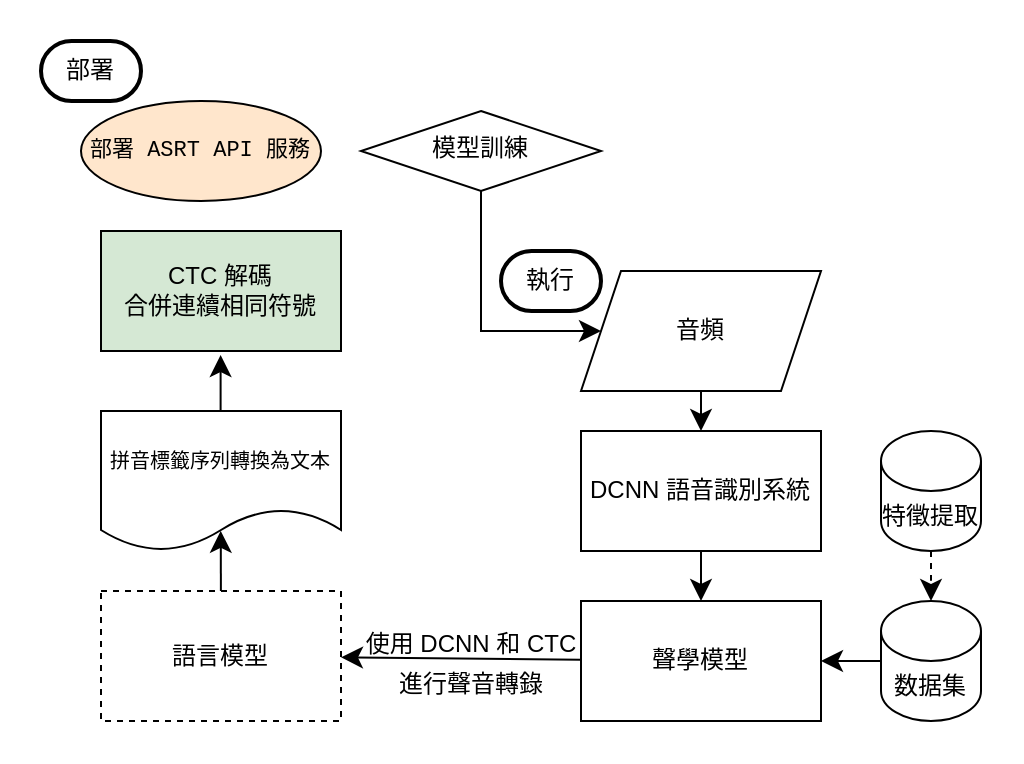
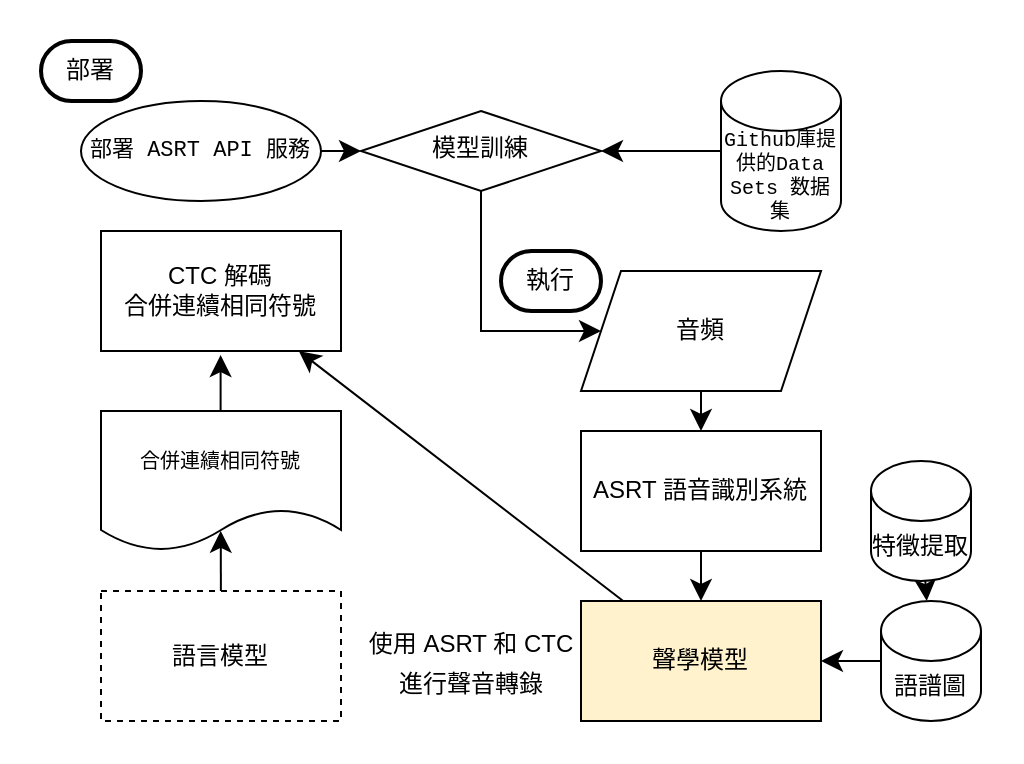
  <mxCell id="0" />
  <mxCell id="1" parent="0" />
- <mxCell id="3" value="部署 ASRT API 服務" style="ellipse;whiteSpace=wrap;html=1;fontFamily=Courier New;fontSize=11;fillColor=#ffe6cc;" vertex="1" parent="1"><mxGeometry x="40" y="50" width="120" height="50" as="geometry" /></mxCell>
+ <mxCell id="2" value="" style="edgeStyle=none;curved=1;rounded=0;orthogonalLoop=1;jettySize=auto;html=1;fontSize=12;startSize=8;endSize=8;" edge="1" parent="1" source="3" target="4"><mxGeometry relative="1" as="geometry" /></mxCell>
+ <mxCell id="3" value="部署 ASRT API 服務" style="ellipse;whiteSpace=wrap;html=1;fontFamily=Courier New;fontSize=11;" vertex="1" parent="1"><mxGeometry x="40" y="50" width="120" height="50" as="geometry" /></mxCell>
  <mxCell id="4" value="模型訓練" style="rhombus;whiteSpace=wrap;html=1;fontFamily=Courier New;" vertex="1" parent="1"><mxGeometry x="180" y="55" width="120" height="40" as="geometry" /></mxCell>
+ <mxCell id="5" value="" style="edgeStyle=none;curved=1;rounded=0;orthogonalLoop=1;jettySize=auto;html=1;fontSize=12;startSize=8;endSize=8;fontFamily=Courier New;" edge="1" parent="1" source="6" target="4"><mxGeometry relative="1" as="geometry" /></mxCell>
+ <mxCell id="6" value="Github庫提供的Data Sets 数据集" style="shape=cylinder3;whiteSpace=wrap;html=1;boundedLbl=1;backgroundOutline=1;size=15;fontSize=10;fontFamily=Courier New;" vertex="1" parent="1"><mxGeometry x="360" y="35" width="60" height="80" as="geometry" /></mxCell>
  <mxCell id="7" value="部署" style="strokeWidth=2;html=1;shape=mxgraph.flowchart.terminator;whiteSpace=wrap;" vertex="1" parent="1"><mxGeometry x="20" y="20" width="50" height="30" as="geometry" /></mxCell>
  <mxCell id="8" value="" style="edgeStyle=none;curved=1;rounded=0;orthogonalLoop=1;jettySize=auto;html=1;fontSize=12;startSize=8;endSize=8;" edge="1" parent="1" source="9" target="16"><mxGeometry relative="1" as="geometry" /></mxCell>
- <mxCell id="9" value="DCNN 語音識別系統" style="rounded=0;whiteSpace=wrap;html=1;" vertex="1" parent="1"><mxGeometry x="290" y="215" width="120" height="60" as="geometry" /></mxCell>
+ <mxCell id="9" value="ASRT 語音識別系統" style="rounded=0;whiteSpace=wrap;html=1;" vertex="1" parent="1"><mxGeometry x="290" y="215" width="120" height="60" as="geometry" /></mxCell>
  <mxCell id="10" value="執行" style="strokeWidth=2;html=1;shape=mxgraph.flowchart.terminator;whiteSpace=wrap;" vertex="1" parent="1"><mxGeometry x="250" y="125" width="50" height="30" as="geometry" /></mxCell>
  <mxCell id="11" value="" style="edgeStyle=none;curved=1;rounded=0;orthogonalLoop=1;jettySize=auto;html=1;fontSize=12;startSize=8;endSize=8;dashed=1;" edge="1" parent="1" source="12" target="14"><mxGeometry relative="1" as="geometry" /></mxCell>
- <mxCell id="12" value="特徵提取" style="shape=cylinder3;whiteSpace=wrap;html=1;boundedLbl=1;backgroundOutline=1;size=15;" vertex="1" parent="1"><mxGeometry x="440" y="215" width="50" height="60" as="geometry" /></mxCell>
+ <mxCell id="12" value="特徵提取" style="shape=cylinder3;whiteSpace=wrap;html=1;boundedLbl=1;backgroundOutline=1;size=15;" vertex="1" parent="1"><mxGeometry x="435" y="230" width="50" height="60" as="geometry" /></mxCell>
  <mxCell id="13" value="" style="edgeStyle=none;curved=1;rounded=0;orthogonalLoop=1;jettySize=auto;html=1;fontSize=12;startSize=8;endSize=8;" edge="1" parent="1" source="14" target="16"><mxGeometry relative="1" as="geometry" /></mxCell>
- <mxCell id="14" value="数据集" style="shape=cylinder3;whiteSpace=wrap;html=1;boundedLbl=1;backgroundOutline=1;size=15;" vertex="1" parent="1"><mxGeometry x="440" y="300" width="50" height="60" as="geometry" /></mxCell>
- <mxCell id="15" value="" style="edgeStyle=none;curved=1;rounded=0;orthogonalLoop=1;jettySize=auto;html=1;fontSize=12;startSize=8;endSize=8;" edge="1" parent="1" source="16" target="20"><mxGeometry relative="1" as="geometry" /></mxCell>
- <mxCell id="16" value="聲學模型" style="rounded=0;whiteSpace=wrap;html=1;" vertex="1" parent="1"><mxGeometry x="290" y="300" width="120" height="60" as="geometry" /></mxCell>
+ <mxCell id="14" value="語譜圖" style="shape=cylinder3;whiteSpace=wrap;html=1;boundedLbl=1;backgroundOutline=1;size=15;" vertex="1" parent="1"><mxGeometry x="440" y="300" width="50" height="60" as="geometry" /></mxCell>
+ <mxCell id="15" value="" style="edgeStyle=none;curved=1;rounded=0;orthogonalLoop=1;jettySize=auto;html=1;fontSize=12;startSize=8;endSize=8;" edge="1" parent="1" source="16" target="22"><mxGeometry relative="1" as="geometry" /></mxCell>
+ <mxCell id="16" value="聲學模型" style="rounded=0;whiteSpace=wrap;html=1;fillColor=#fff2cc;" vertex="1" parent="1"><mxGeometry x="290" y="300" width="120" height="60" as="geometry" /></mxCell>
  <mxCell id="17" value="" style="edgeStyle=none;curved=1;rounded=0;orthogonalLoop=1;jettySize=auto;html=1;fontSize=12;startSize=8;endSize=8;" edge="1" parent="1" source="18"><mxGeometry relative="1" as="geometry"><mxPoint x="350" y="215" as="targetPoint" /></mxGeometry></mxCell>
  <mxCell id="18" value="音頻" style="shape=parallelogram;perimeter=parallelogramPerimeter;whiteSpace=wrap;html=1;fixedSize=1;" vertex="1" parent="1"><mxGeometry x="290" y="135" width="120" height="60" as="geometry" /></mxCell>
  <mxCell id="19" value="" style="edgeStyle=none;curved=1;rounded=0;orthogonalLoop=1;jettySize=auto;html=1;fontSize=12;startSize=8;endSize=8;entryX=0.499;entryY=0.856;entryDx=0;entryDy=0;entryPerimeter=0;" edge="1" parent="1" source="20" target="21"><mxGeometry relative="1" as="geometry"><mxPoint x="110" y="305" as="targetPoint" /></mxGeometry></mxCell>
  <mxCell id="20" value="語言模型" style="whiteSpace=wrap;html=1;rounded=0;dashed=1;" vertex="1" parent="1"><mxGeometry x="50" y="295" width="120" height="65" as="geometry" /></mxCell>
- <mxCell id="21" value="拼音標籤序列轉換為文本" style="shape=document;whiteSpace=wrap;html=1;boundedLbl=1;fontSize=10;" vertex="1" parent="1"><mxGeometry x="50" y="205" width="120" height="70" as="geometry" /></mxCell>
- <mxCell id="22" value="CTC 解碼&lt;br&gt;合併連續相同符號" style="whiteSpace=wrap;html=1;rounded=0;fillColor=#d5e8d4;" vertex="1" parent="1"><mxGeometry x="50" y="115" width="120" height="60" as="geometry" /></mxCell>
+ <mxCell id="21" value="合併連續相同符號" style="shape=document;whiteSpace=wrap;html=1;boundedLbl=1;fontSize=10;" vertex="1" parent="1"><mxGeometry x="50" y="205" width="120" height="70" as="geometry" /></mxCell>
+ <mxCell id="22" value="CTC 解碼&lt;br&gt;合併連續相同符號" style="whiteSpace=wrap;html=1;rounded=0;" vertex="1" parent="1"><mxGeometry x="50" y="115" width="120" height="60" as="geometry" /></mxCell>
  <mxCell id="23" value="" style="edgeStyle=none;curved=1;rounded=0;orthogonalLoop=1;jettySize=auto;html=1;fontSize=12;startSize=8;endSize=8;entryX=0.502;entryY=0.842;entryDx=0;entryDy=0;entryPerimeter=0;" edge="1" parent="1"><mxGeometry relative="1" as="geometry"><mxPoint x="109.8" y="205" as="sourcePoint" /><mxPoint x="109.8" y="177" as="targetPoint" /></mxGeometry></mxCell>
  <mxCell id="24" value="" style="endArrow=classic;html=1;rounded=0;fontSize=12;startSize=8;endSize=8;exitX=0.5;exitY=1;exitDx=0;exitDy=0;" edge="1" parent="1" source="4"><mxGeometry width="50" height="50" relative="1" as="geometry"><mxPoint x="150" y="125" as="sourcePoint" /><mxPoint x="300" y="165" as="targetPoint" /><Array as="points"><mxPoint x="240" y="165" /></Array></mxGeometry></mxCell>
- <mxCell id="25" value="&lt;font style=&quot;font-size: 12px;&quot;&gt;使用 DCNN 和 CTC&lt;br&gt;進行聲音轉錄&lt;br&gt;&lt;/font&gt;" style="text;html=1;align=center;verticalAlign=middle;resizable=0;points=[];autosize=1;strokeColor=none;fillColor=none;;fontSize=16;" vertex="1" parent="1"><mxGeometry x="170" y="305" width="130" height="50" as="geometry" /></mxCell>
+ <mxCell id="25" value="&lt;font style=&quot;font-size: 12px;&quot;&gt;使用 ASRT 和 CTC&lt;br&gt;進行聲音轉錄&lt;br&gt;&lt;/font&gt;" style="text;html=1;align=center;verticalAlign=middle;resizable=0;points=[];autosize=1;strokeColor=none;fillColor=none;;fontSize=16;" vertex="1" parent="1"><mxGeometry x="170" y="305" width="130" height="50" as="geometry" /></mxCell>
